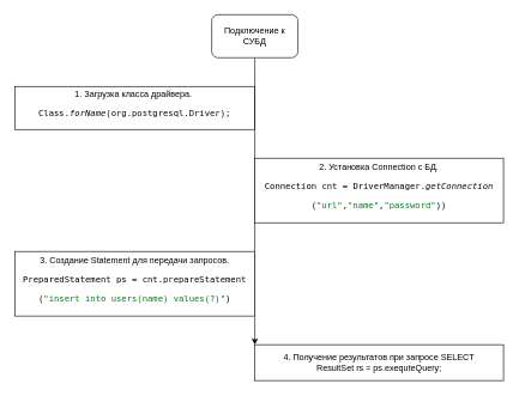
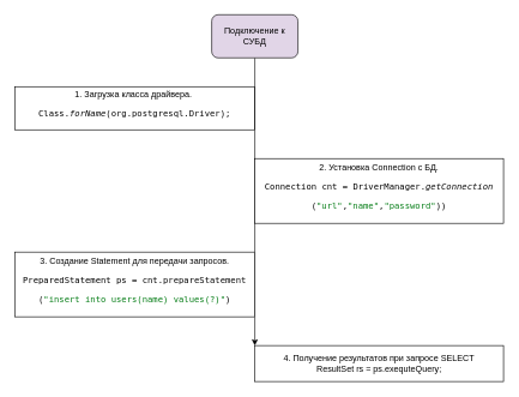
  <mxCell id="0" />
  <mxCell id="1" parent="0" />
  <mxCell id="2" value="1. Загрузка класса драйвера.&amp;nbsp;&lt;br&gt;&lt;pre style=&quot;background-color: #ffffff ; color: #080808 ; font-family: &amp;#34;jetbrains mono&amp;#34; , monospace ; font-size: 9 8pt&quot;&gt;&lt;span style=&quot;color: #000000&quot;&gt;Class&lt;/span&gt;.&lt;span style=&quot;font-style: italic&quot;&gt;forName&lt;/span&gt;(org.postgresql.Driver);&lt;/pre&gt;" style="rounded=0;whiteSpace=wrap;html=1;" parent="1" vertex="1"><mxGeometry x="20" y="120" width="334" height="60" as="geometry" /></mxCell>
  <mxCell id="3" style="edgeStyle=orthogonalEdgeStyle;rounded=0;orthogonalLoop=1;jettySize=auto;html=1;exitX=0.5;exitY=1;exitDx=0;exitDy=0;entryX=0;entryY=0;entryDx=0;entryDy=0;" edge="1" parent="1" source="4" target="7"><mxGeometry relative="1" as="geometry"><mxPoint x="354" y="600" as="targetPoint" /></mxGeometry></mxCell>
- <mxCell id="4" value="Подключение к СУБД" style="rounded=1;whiteSpace=wrap;html=1;" parent="1" vertex="1"><mxGeometry x="294" y="20" width="120" height="60" as="geometry" /></mxCell>
+ <mxCell id="4" value="Подключение к СУБД" style="rounded=1;whiteSpace=wrap;html=1;fillColor=#e1d5e7;" parent="1" vertex="1"><mxGeometry x="294" y="20" width="120" height="60" as="geometry" /></mxCell>
  <mxCell id="5" value="2. Установка Connection с БД.&lt;br&gt;&lt;pre style=&quot;background-color: #ffffff ; color: #080808 ; font-family: &amp;#34;jetbrains mono&amp;#34; , monospace ; font-size: 9 8pt&quot;&gt;&lt;span style=&quot;color: #000000&quot;&gt;Connection cnt &lt;/span&gt;= &lt;span style=&quot;color: #000000&quot;&gt;DriverManager&lt;/span&gt;.&lt;span style=&quot;font-style: italic&quot;&gt;getConnection&lt;/span&gt;&lt;/pre&gt;&lt;pre style=&quot;background-color: #ffffff ; color: #080808 ; font-family: &amp;#34;jetbrains mono&amp;#34; , monospace ; font-size: 9 8pt&quot;&gt;(&lt;span style=&quot;color: #067d17&quot;&gt;&quot;url&quot;&lt;/span&gt;,&lt;span style=&quot;color: #067d17&quot;&gt;&quot;name&quot;&lt;/span&gt;,&lt;span style=&quot;color: #067d17&quot;&gt;&quot;password&quot;&lt;/span&gt;))&lt;/pre&gt;" style="rounded=0;whiteSpace=wrap;html=1;" parent="1" vertex="1"><mxGeometry x="354" y="220" width="346" height="90" as="geometry" /></mxCell>
  <mxCell id="6" value="3. Создание Statement для передачи запросов.&lt;br&gt;&lt;pre style=&quot;background-color: #ffffff ; color: #080808 ; font-family: &amp;#34;jetbrains mono&amp;#34; , monospace ; font-size: 9 8pt&quot;&gt;&lt;span style=&quot;color: #000000&quot;&gt;PreparedStatement ps &lt;/span&gt;= &lt;span style=&quot;color: #000000&quot;&gt;cnt&lt;/span&gt;.prepareStatement&lt;/pre&gt;&lt;pre style=&quot;background-color: #ffffff ; color: #080808 ; font-family: &amp;#34;jetbrains mono&amp;#34; , monospace ; font-size: 9 8pt&quot;&gt;(&lt;span style=&quot;color: #067d17&quot;&gt;&quot;insert into users(name) values(?)&quot;&lt;/span&gt;)&lt;/pre&gt;" style="rounded=0;whiteSpace=wrap;html=1;" parent="1" vertex="1"><mxGeometry x="20" y="350" width="334" height="90" as="geometry" /></mxCell>
  <mxCell id="7" value="4. Получение результатов при запросе SELECT&lt;br&gt;ResultSet rs = ps.exequteQuery;" style="rounded=0;whiteSpace=wrap;html=1;" parent="1" vertex="1"><mxGeometry x="354" y="480" width="346" height="50" as="geometry" /></mxCell>
